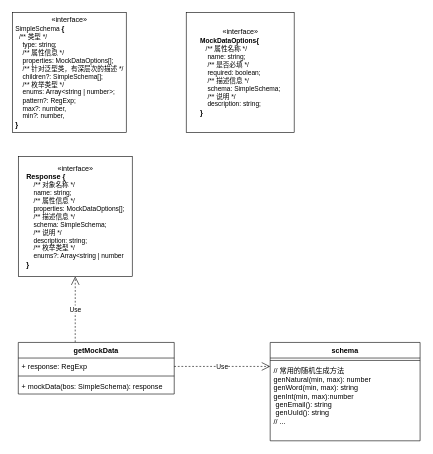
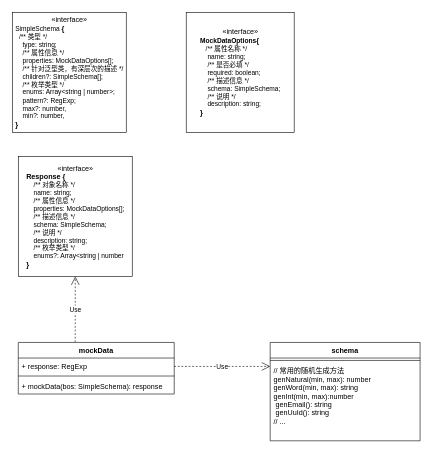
  <mxCell id="0" />
  <mxCell id="1" parent="0" />
- <mxCell id="2" value="getMockData" style="swimlane;fontStyle=1;align=center;verticalAlign=top;childLayout=stackLayout;horizontal=1;startSize=26;horizontalStack=0;resizeParent=1;resizeParentMax=0;resizeLast=0;collapsible=1;marginBottom=0;" vertex="1" parent="1"><mxGeometry x="30" y="570" width="260" height="86" as="geometry" /></mxCell>
+ <mxCell id="2" value="mockData" style="swimlane;fontStyle=1;align=center;verticalAlign=top;childLayout=stackLayout;horizontal=1;startSize=26;horizontalStack=0;resizeParent=1;resizeParentMax=0;resizeLast=0;collapsible=1;marginBottom=0;" vertex="1" parent="1"><mxGeometry x="30" y="570" width="260" height="86" as="geometry" /></mxCell>
  <mxCell id="3" value="+ response: RegExp" style="text;strokeColor=none;fillColor=none;align=left;verticalAlign=top;spacingLeft=4;spacingRight=4;overflow=hidden;rotatable=0;points=[[0,0.5],[1,0.5]];portConstraint=eastwest;" vertex="1" parent="2"><mxGeometry y="26" width="260" height="26" as="geometry" /></mxCell>
  <mxCell id="4" value="" style="line;strokeWidth=1;fillColor=none;align=left;verticalAlign=middle;spacingTop=-1;spacingLeft=3;spacingRight=3;rotatable=0;labelPosition=right;points=[];portConstraint=eastwest;strokeColor=inherit;" vertex="1" parent="2"><mxGeometry y="52" width="260" height="8" as="geometry" /></mxCell>
  <mxCell id="5" value="+ mockData(bos: SimpleSchema): response" style="text;strokeColor=none;fillColor=none;align=left;verticalAlign=top;spacingLeft=4;spacingRight=4;overflow=hidden;rotatable=0;points=[[0,0.5],[1,0.5]];portConstraint=eastwest;fontColor=default;labelBackgroundColor=none;" vertex="1" parent="2"><mxGeometry y="60" width="260" height="26" as="geometry" /></mxCell>
  <mxCell id="6" value="Use" style="endArrow=open;endSize=12;dashed=1;html=1;fontColor=default;" edge="1" parent="1"><mxGeometry width="160" relative="1" as="geometry"><mxPoint x="290" y="610" as="sourcePoint" /><mxPoint x="450" y="610" as="targetPoint" /></mxGeometry></mxCell>
  <mxCell id="7" value="schema" style="swimlane;fontStyle=1;align=center;verticalAlign=top;childLayout=stackLayout;horizontal=1;startSize=26;horizontalStack=0;resizeParent=1;resizeParentMax=0;resizeLast=0;collapsible=1;marginBottom=0;labelBackgroundColor=none;fontColor=default;" vertex="1" parent="1"><mxGeometry x="450" y="570" width="250" height="164" as="geometry" /></mxCell>
  <mxCell id="8" value="" style="line;strokeWidth=1;fillColor=none;align=left;verticalAlign=middle;spacingTop=-1;spacingLeft=3;spacingRight=3;rotatable=0;labelPosition=right;points=[];portConstraint=eastwest;strokeColor=inherit;labelBackgroundColor=none;fontColor=default;" vertex="1" parent="7"><mxGeometry y="26" width="250" height="8" as="geometry" /></mxCell>
  <mxCell id="9" value="// 常用的随机生成方法&#10;genNatural(min, max): number&#10;genWord(min, max): string&#10;genInt(min, max):number&#10; genEmail(): string&#10; genUuId(): string&#10;// ..." style="text;strokeColor=none;fillColor=none;align=left;verticalAlign=top;spacingLeft=4;spacingRight=4;overflow=hidden;rotatable=0;points=[[0,0.5],[1,0.5]];portConstraint=eastwest;labelBackgroundColor=none;fontColor=default;" vertex="1" parent="7"><mxGeometry y="34" width="250" height="130" as="geometry" /></mxCell>
  <mxCell id="10" value="«interface»&lt;br&gt;&lt;div style=&quot;text-align: left;&quot;&gt;&lt;b style=&quot;background-color: initial;&quot;&gt;Response {&lt;/b&gt;&lt;/div&gt;&lt;div style=&quot;text-align: left; font-size: 11px;&quot;&gt;&lt;span style=&quot;font-size: 11px;&quot;&gt;&lt;b&gt;&amp;nbsp; &amp;nbsp;&lt;/b&gt; /&lt;/span&gt;&lt;font style=&quot;font-size: 11px;&quot;&gt;** 对象名称 */&lt;/font&gt;&lt;/div&gt;&lt;div style=&quot;text-align: left; font-size: 11px;&quot;&gt;&lt;font style=&quot;font-size: 11px;&quot;&gt;&amp;nbsp; &amp;nbsp; name: string;&lt;/font&gt;&lt;/div&gt;&lt;div style=&quot;text-align: left; font-size: 11px;&quot;&gt;&lt;font style=&quot;font-size: 11px;&quot;&gt;&amp;nbsp; &amp;nbsp; /** 属性信息 */&lt;/font&gt;&lt;/div&gt;&lt;div style=&quot;text-align: left; font-size: 11px;&quot;&gt;&lt;font style=&quot;font-size: 11px;&quot;&gt;&amp;nbsp; &amp;nbsp; properties: MockDataOptions[];&lt;/font&gt;&lt;/div&gt;&lt;div style=&quot;text-align: left; font-size: 11px;&quot;&gt;&lt;font style=&quot;font-size: 11px;&quot;&gt;&amp;nbsp; &amp;nbsp; /** 描述信息 */&lt;/font&gt;&lt;/div&gt;&lt;div style=&quot;text-align: left; font-size: 11px;&quot;&gt;&lt;font style=&quot;font-size: 11px;&quot;&gt;&amp;nbsp; &amp;nbsp; schema: SimpleSchema;&lt;/font&gt;&lt;/div&gt;&lt;div style=&quot;text-align: left; font-size: 11px;&quot;&gt;&lt;font style=&quot;font-size: 11px;&quot;&gt;&amp;nbsp; &amp;nbsp; /** 说明 */&lt;/font&gt;&lt;/div&gt;&lt;div style=&quot;text-align: left; font-size: 11px;&quot;&gt;&lt;font style=&quot;font-size: 11px;&quot;&gt;&amp;nbsp; &amp;nbsp; description: string;&lt;/font&gt;&lt;/div&gt;&lt;div style=&quot;text-align: left; font-size: 11px;&quot;&gt;&lt;font style=&quot;font-size: 11px;&quot;&gt;&amp;nbsp; &amp;nbsp; /** 枚举类型 */&lt;/font&gt;&lt;/div&gt;&lt;div style=&quot;text-align: left; font-size: 11px;&quot;&gt;&lt;font style=&quot;font-size: 11px;&quot;&gt;&amp;nbsp; &amp;nbsp; enums?: Array&amp;lt;string | number&lt;/font&gt;&lt;/div&gt;&lt;div style=&quot;font-weight: bold; text-align: left;&quot;&gt;&lt;b style=&quot;background-color: initial;&quot;&gt;}&lt;/b&gt;&lt;/div&gt;" style="html=1;labelBackgroundColor=none;fontColor=default;" vertex="1" parent="1"><mxGeometry x="30" y="260" width="190" height="200" as="geometry" /></mxCell>
  <mxCell id="11" value="«interface»&lt;br&gt;&lt;div style=&quot;text-align: left;&quot;&gt;&lt;span style=&quot;background-color: initial; font-size: 11px;&quot;&gt;&lt;b&gt;MockDataOptions&lt;/b&gt;&lt;/span&gt;&lt;b style=&quot;background-color: initial; text-align: left;&quot;&gt;{&lt;/b&gt;&lt;/div&gt;&lt;div style=&quot;text-align: left; font-size: 11px;&quot;&gt;&lt;b style=&quot;font-size: 11px;&quot;&gt;&lt;span style=&quot;font-size: 11px;&quot;&gt;&amp;nbsp; &amp;nbsp;&lt;/span&gt;&lt;/b&gt;&lt;span style=&quot;background-color: initial;&quot;&gt;&lt;font style=&quot;font-size: 11px;&quot;&gt;/** 属性名称 */&lt;/font&gt;&lt;/span&gt;&lt;/div&gt;&lt;div style=&quot;text-align: left; font-size: 11px;&quot;&gt;&lt;font style=&quot;font-size: 11px;&quot;&gt;&amp;nbsp; &amp;nbsp; name: string;&lt;/font&gt;&lt;/div&gt;&lt;div style=&quot;text-align: left; font-size: 11px;&quot;&gt;&lt;font style=&quot;font-size: 11px;&quot;&gt;&amp;nbsp; &amp;nbsp; /** 是否必填 */&lt;/font&gt;&lt;/div&gt;&lt;div style=&quot;text-align: left; font-size: 11px;&quot;&gt;&lt;font style=&quot;font-size: 11px;&quot;&gt;&amp;nbsp; &amp;nbsp; required: boolean;&lt;/font&gt;&lt;/div&gt;&lt;div style=&quot;text-align: left; font-size: 11px;&quot;&gt;&lt;font style=&quot;font-size: 11px;&quot;&gt;&amp;nbsp; &amp;nbsp; /** 描述信息 */&lt;/font&gt;&lt;/div&gt;&lt;div style=&quot;text-align: left; font-size: 11px;&quot;&gt;&lt;font style=&quot;font-size: 11px;&quot;&gt;&amp;nbsp; &amp;nbsp; schema: SimpleSchema;&lt;/font&gt;&lt;/div&gt;&lt;div style=&quot;text-align: left; font-size: 11px;&quot;&gt;&lt;font style=&quot;font-size: 11px;&quot;&gt;&amp;nbsp; &amp;nbsp; /** 说明 */&lt;/font&gt;&lt;/div&gt;&lt;div style=&quot;text-align: left; font-size: 11px;&quot;&gt;&lt;font style=&quot;font-size: 11px;&quot;&gt;&amp;nbsp; &amp;nbsp; description: string;&lt;/font&gt;&lt;/div&gt;&lt;div style=&quot;font-weight: bold; text-align: left;&quot;&gt;&lt;b style=&quot;background-color: initial;&quot;&gt;}&lt;/b&gt;&lt;/div&gt;" style="html=1;labelBackgroundColor=none;fontColor=default;" vertex="1" parent="1"><mxGeometry x="310" y="20" width="180" height="200" as="geometry" /></mxCell>
  <mxCell id="12" value="«interface»&lt;br&gt;&lt;div style=&quot;text-align: left;&quot;&gt;&lt;span style=&quot;font-size: 11px; background-color: initial;&quot;&gt;SimpleSchema&amp;nbsp;&lt;/span&gt;&lt;b style=&quot;background-color: initial;&quot;&gt;{&lt;/b&gt;&lt;/div&gt;&lt;div style=&quot;text-align: left; font-size: 11px;&quot;&gt;&lt;b style=&quot;font-size: 11px;&quot;&gt;&lt;span style=&quot;font-size: 11px;&quot;&gt;&amp;nbsp;&amp;nbsp;&lt;/span&gt;&lt;/b&gt;&lt;span style=&quot;background-color: initial;&quot;&gt;/** 类型 */&lt;/span&gt;&lt;/div&gt;&lt;div style=&quot;text-align: left; font-size: 11px;&quot;&gt;&amp;nbsp; &amp;nbsp; type: string;&lt;/div&gt;&lt;div style=&quot;text-align: left; font-size: 11px;&quot;&gt;&amp;nbsp; &amp;nbsp; /** 属性信息 */&lt;/div&gt;&lt;div style=&quot;text-align: left; font-size: 11px;&quot;&gt;&amp;nbsp; &amp;nbsp; properties: MockDataOptions[];&lt;/div&gt;&lt;div style=&quot;text-align: left; font-size: 11px;&quot;&gt;&amp;nbsp; &amp;nbsp; /** 针对泛型类，有深层次的描述 */&lt;/div&gt;&lt;div style=&quot;text-align: left; font-size: 11px;&quot;&gt;&amp;nbsp; &amp;nbsp; children?: SimpleSchema[];&lt;/div&gt;&lt;div style=&quot;text-align: left; font-size: 11px;&quot;&gt;&amp;nbsp; &amp;nbsp; /** 枚举类型 */&lt;/div&gt;&lt;div style=&quot;text-align: left; font-size: 11px;&quot;&gt;&amp;nbsp; &amp;nbsp; enums: Array&amp;lt;string | number&amp;gt;;&lt;/div&gt;&lt;div style=&quot;text-align: left; font-size: 11px;&quot;&gt;&amp;nbsp; &amp;nbsp; pattern?: RegExp;&lt;/div&gt;&lt;div style=&quot;text-align: left; font-size: 11px;&quot;&gt;&amp;nbsp; &amp;nbsp; max?: number,&lt;/div&gt;&lt;div style=&quot;text-align: left; font-size: 11px;&quot;&gt;&amp;nbsp; &amp;nbsp; min?: number,&lt;/div&gt;&lt;div style=&quot;font-weight: bold; text-align: left;&quot;&gt;&lt;b style=&quot;background-color: initial;&quot;&gt;}&lt;/b&gt;&lt;/div&gt;" style="html=1;labelBackgroundColor=none;fontColor=default;" vertex="1" parent="1"><mxGeometry x="20" y="20" width="190" height="200" as="geometry" /></mxCell>
  <mxCell id="13" value="Use" style="endArrow=open;endSize=12;dashed=1;html=1;fontColor=default;entryX=0.5;entryY=1;entryDx=0;entryDy=0;exitX=0.365;exitY=-0.005;exitDx=0;exitDy=0;exitPerimeter=0;" edge="1" parent="1" source="2" target="10"><mxGeometry width="160" relative="1" as="geometry"><mxPoint x="100" y="510" as="sourcePoint" /><mxPoint x="260" y="510" as="targetPoint" /></mxGeometry></mxCell>
